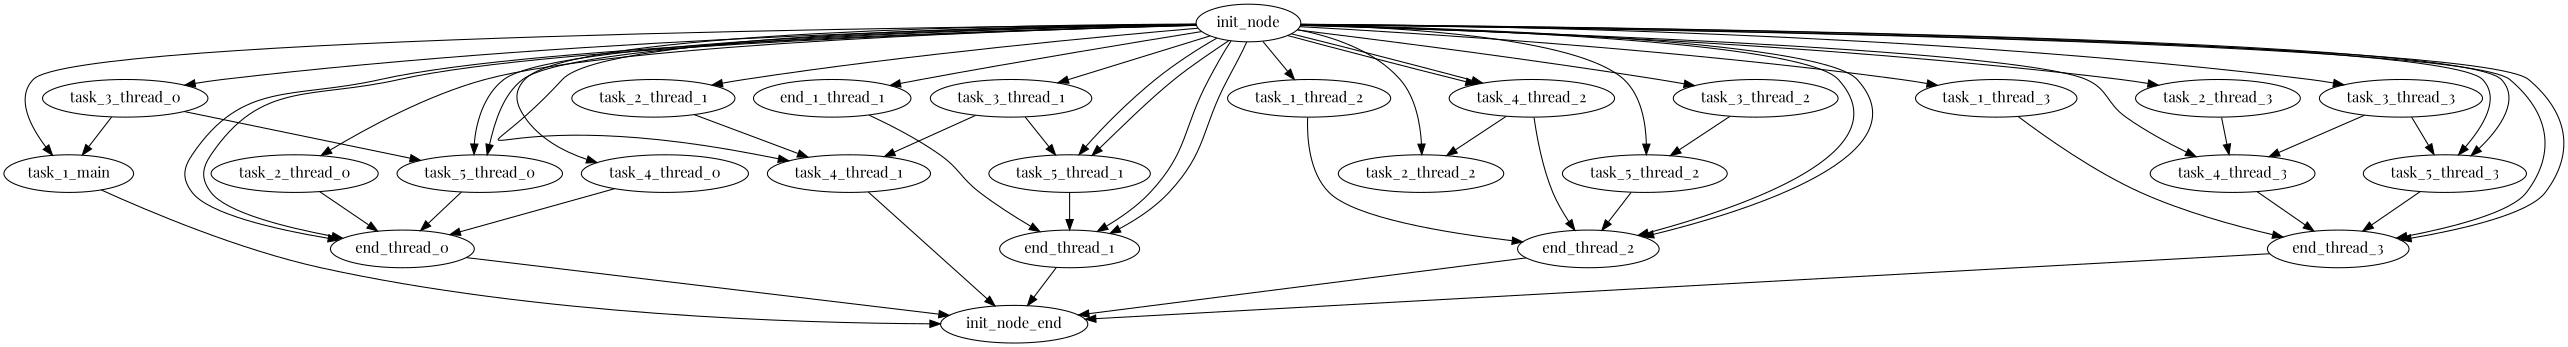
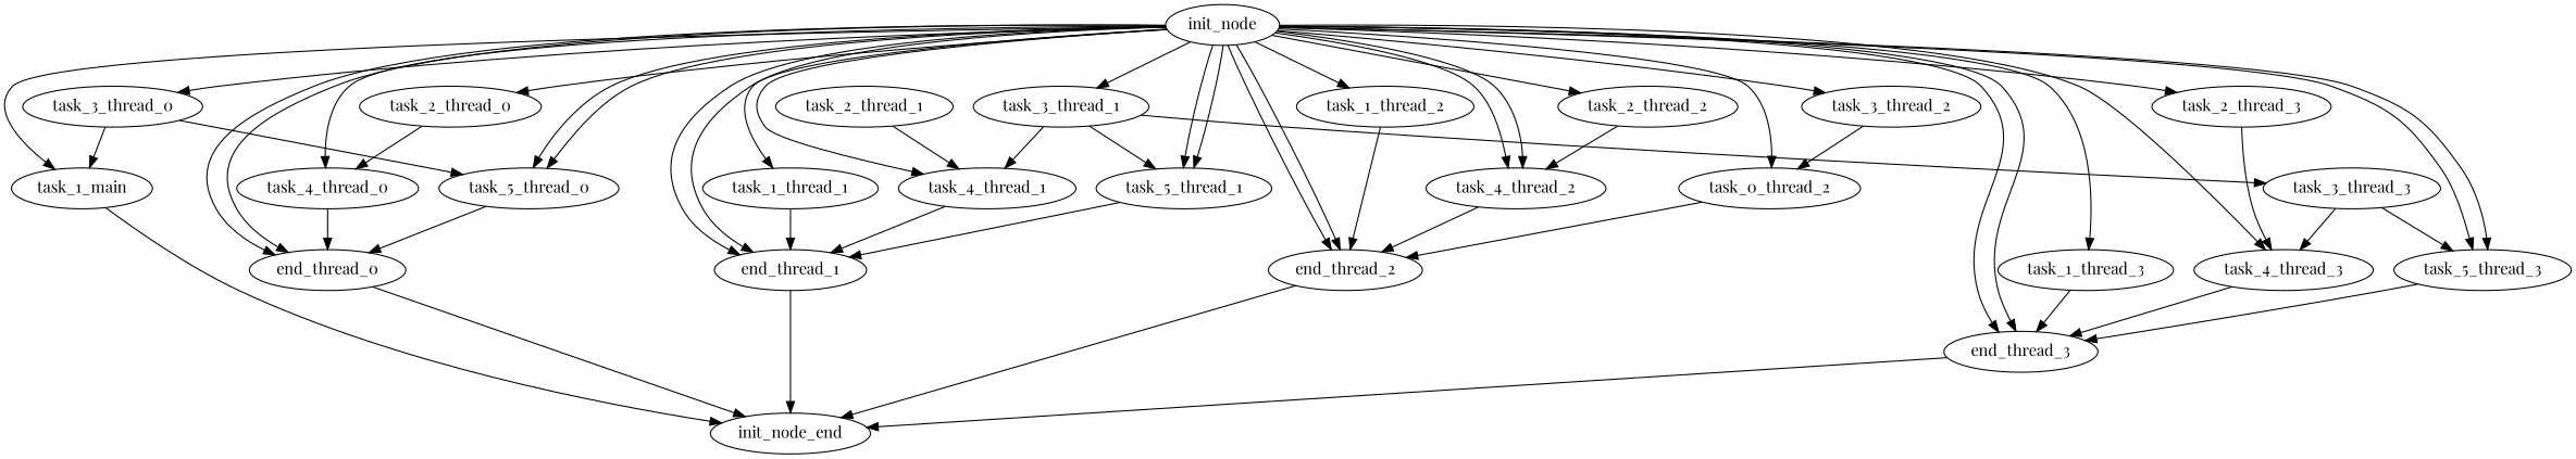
  digraph {
    fontname="Playfair Display"
    node [fontname="Playfair Display"]
    edge [fontname="Playfair Display"]
    init_node
    task_1_main
    task_2_thread_0
    task_3_thread_0
    task_4_thread_0
    task_5_thread_0
    end_thread_0
-   task_1_thread_1 [label=end_1_thread_1]
+   task_1_thread_1
    task_2_thread_1
    task_3_thread_1
    task_4_thread_1
    task_5_thread_1
    end_thread_1
    task_1_thread_2
    task_2_thread_2
    task_3_thread_2
    task_4_thread_2
-   task_5_thread_2
+   task_5_thread_2 [label=task_0_thread_2]
    end_thread_2
    task_1_thread_3
    task_2_thread_3
    task_3_thread_3
    task_4_thread_3
    task_5_thread_3
    end_thread_3
    init_node_end
    init_node -> task_1_main
    init_node -> task_2_thread_0
    init_node -> task_3_thread_0
    init_node -> task_4_thread_0
    init_node -> task_5_thread_0
    init_node -> task_5_thread_0
    init_node -> end_thread_0
    init_node -> end_thread_0
    init_node -> task_1_thread_1
-   init_node -> task_2_thread_1
    init_node -> task_3_thread_1
    init_node -> task_4_thread_1
    init_node -> task_5_thread_1
    init_node -> task_5_thread_1
    init_node -> end_thread_1
    init_node -> end_thread_1
    init_node -> task_1_thread_2
    init_node -> task_2_thread_2
    init_node -> task_3_thread_2
    init_node -> task_4_thread_2
    init_node -> task_4_thread_2
    init_node -> task_5_thread_2
    init_node -> end_thread_2
    init_node -> end_thread_2
    init_node -> task_1_thread_3
    init_node -> task_2_thread_3
-   init_node -> task_3_thread_3
+   task_3_thread_1 -> task_3_thread_3
    init_node -> task_4_thread_3
    init_node -> task_5_thread_3
    init_node -> task_5_thread_3
    init_node -> end_thread_3
    init_node -> end_thread_3
    task_1_main -> init_node_end
-   task_2_thread_0 -> end_thread_0
+   task_2_thread_0 -> task_4_thread_0
    task_3_thread_0 -> task_1_main
    task_3_thread_0 -> task_5_thread_0
    task_4_thread_0 -> end_thread_0
    task_5_thread_0 -> end_thread_0
    end_thread_0 -> init_node_end
    task_1_thread_1 -> end_thread_1
    task_2_thread_1 -> task_4_thread_1
    task_3_thread_1 -> task_4_thread_1
    task_3_thread_1 -> task_5_thread_1
-   task_4_thread_1 -> init_node_end
+   task_4_thread_1 -> end_thread_1
    task_5_thread_1 -> end_thread_1
    end_thread_1 -> init_node_end
    task_1_thread_2 -> end_thread_2
-   task_4_thread_2 -> task_2_thread_2
+   task_2_thread_2 -> task_4_thread_2
    task_3_thread_2 -> task_5_thread_2
    task_4_thread_2 -> end_thread_2
    task_5_thread_2 -> end_thread_2
    end_thread_2 -> init_node_end
    task_1_thread_3 -> end_thread_3
    task_2_thread_3 -> task_4_thread_3
    task_3_thread_3 -> task_4_thread_3
    task_3_thread_3 -> task_5_thread_3
    task_4_thread_3 -> end_thread_3
    task_5_thread_3 -> end_thread_3
    end_thread_3 -> init_node_end
  }
